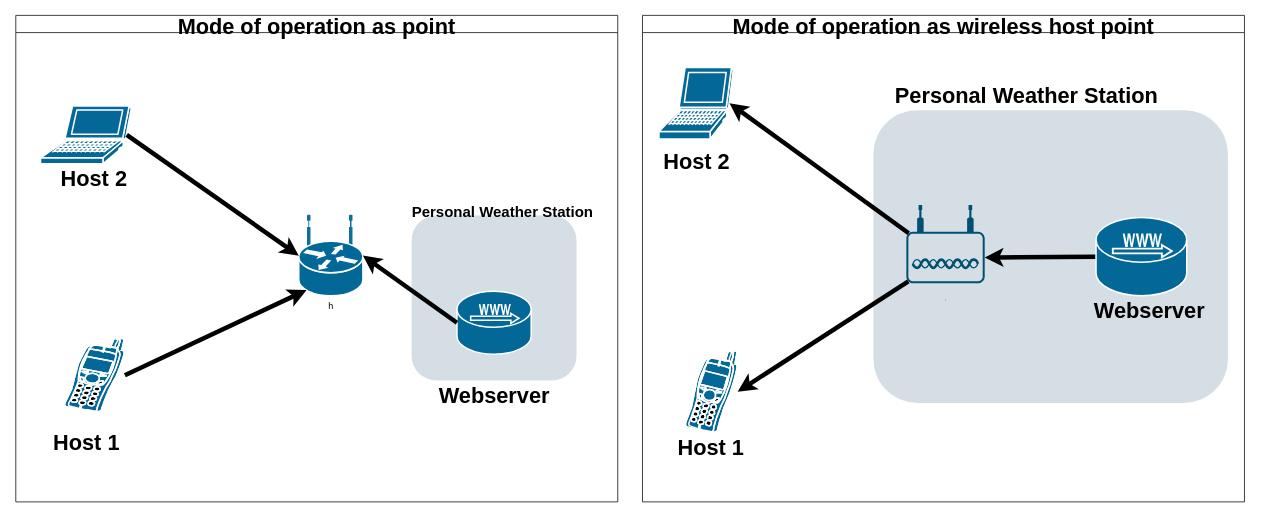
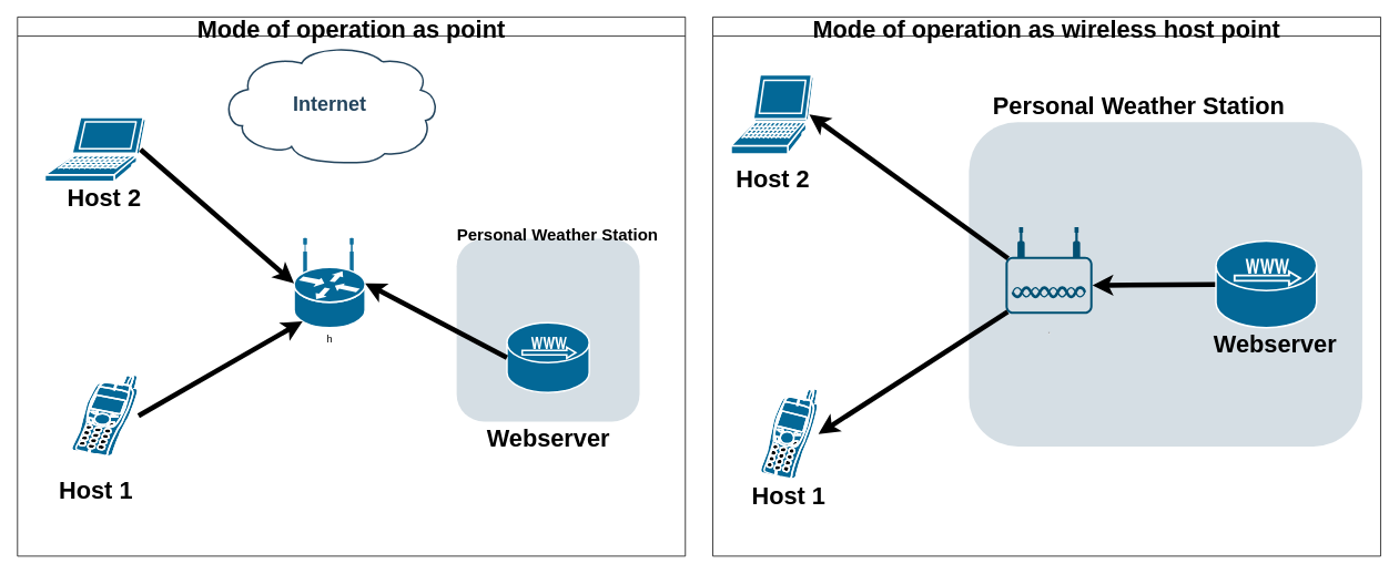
  <mxCell id="0" />
  <mxCell id="1" parent="0" />
  <mxCell id="2" value="Mode of operation as point" style="swimlane;fontSize=29;" parent="1" vertex="1"><mxGeometry x="20" y="20" width="803" height="649" as="geometry" /></mxCell>
- <mxCell id="3" value="h" style="shape=mxgraph.cisco.routers.wireless_router;sketch=0;html=1;pointerEvents=1;dashed=0;fillColor=#036897;strokeColor=#ffffff;strokeWidth=2;verticalLabelPosition=bottom;verticalAlign=top;align=center;outlineConnect=0;" parent="2" vertex="1"><mxGeometry x="377.5" y="267" width="85.5" height="107" as="geometry" /></mxCell>
+ <mxCell id="3" value="h" style="shape=mxgraph.cisco.routers.wireless_router;sketch=0;html=1;pointerEvents=1;dashed=0;fillColor=#036897;strokeColor=#ffffff;strokeWidth=2;verticalLabelPosition=bottom;verticalAlign=top;align=center;outlineConnect=0;" parent="2" vertex="1"><mxGeometry x="332.5" y="267" width="85.5" height="107" as="geometry" /></mxCell>
  <mxCell id="4" value="" style="shape=mxgraph.cisco.modems_and_phones.cell_phone;sketch=0;html=1;pointerEvents=1;dashed=0;fillColor=#036897;strokeColor=#ffffff;strokeWidth=2;verticalLabelPosition=bottom;verticalAlign=top;align=center;outlineConnect=0;" parent="2" vertex="1"><mxGeometry x="62.5" y="430.5" width="83" height="99" as="geometry" /></mxCell>
  <mxCell id="5" style="edgeStyle=none;rounded=0;orthogonalLoop=1;jettySize=auto;html=1;entryX=0.12;entryY=0.93;entryDx=0;entryDy=0;entryPerimeter=0;exitX=1;exitY=0.5;exitDx=0;exitDy=0;exitPerimeter=0;strokeWidth=6;" parent="2" source="4" target="3" edge="1"><mxGeometry relative="1" as="geometry"><mxPoint x="489" y="626" as="sourcePoint" /></mxGeometry></mxCell>
  <mxCell id="6" value="" style="shape=mxgraph.cisco.computers_and_peripherals.laptop;sketch=0;html=1;pointerEvents=1;dashed=0;fillColor=#036897;strokeColor=#ffffff;strokeWidth=2;verticalLabelPosition=bottom;verticalAlign=top;align=center;outlineConnect=0;" parent="2" vertex="1"><mxGeometry x="33" y="121" width="121" height="77" as="geometry" /></mxCell>
  <mxCell id="7" style="edgeStyle=none;rounded=0;orthogonalLoop=1;jettySize=auto;html=1;exitX=0.95;exitY=0.5;exitDx=0;exitDy=0;exitPerimeter=0;entryX=0;entryY=0.5;entryDx=0;entryDy=0;entryPerimeter=0;strokeWidth=6;" parent="2" source="6" target="3" edge="1"><mxGeometry relative="1" as="geometry" /></mxCell>
  <mxCell id="8" value="Host 2" style="text;strokeColor=none;fillColor=none;html=1;fontSize=29;fontStyle=1;verticalAlign=middle;align=center;" parent="2" vertex="1"><mxGeometry x="54" y="198" width="100" height="40" as="geometry" /></mxCell>
  <mxCell id="9" value="Host 1" style="text;strokeColor=none;fillColor=none;html=1;fontSize=29;fontStyle=1;verticalAlign=middle;align=center;" parent="2" vertex="1"><mxGeometry x="43.5" y="550" width="100" height="40" as="geometry" /></mxCell>
  <mxCell id="10" value="" style="rounded=1;whiteSpace=wrap;html=1;strokeColor=none;fillColor=#BAC8D3;fontSize=24;fontColor=#23445D;align=center;opacity=60;" parent="2" vertex="1"><mxGeometry x="528" y="267" width="220" height="220" as="geometry" /></mxCell>
  <mxCell id="11" value="Personal Weather Station" style="text;strokeColor=none;fillColor=none;html=1;fontSize=20&#10;;fontStyle=1;verticalAlign=middle;align=center;" parent="2" vertex="1"><mxGeometry x="627" y="256" width="44" height="11" as="geometry" /></mxCell>
  <mxCell id="12" value="Webserver" style="text;strokeColor=none;fillColor=none;html=1;fontSize=29;fontStyle=1;verticalAlign=middle;align=center;" parent="2" vertex="1"><mxGeometry x="588" y="488" width="100" height="40" as="geometry" /></mxCell>
+ <mxCell id="13" value="Internet" style="shape=mxgraph.cisco.storage.cloud;html=1;dashed=0;strokeColor=#23445D;fillColor=#ffffff;strokeWidth=2;fontFamily=Helvetica;fontSize=24;fontColor=#23445D;align=center;fontStyle=1" parent="2" vertex="1"><mxGeometry x="243.25" y="33" width="264" height="143" as="geometry" /></mxCell>
  <mxCell id="14" value="" style="shape=mxgraph.cisco.servers.microwebserver;sketch=0;html=1;pointerEvents=1;dashed=0;fillColor=#036897;strokeColor=#ffffff;strokeWidth=2;verticalLabelPosition=bottom;verticalAlign=top;align=center;outlineConnect=0;" parent="2" vertex="1"><mxGeometry x="588.5" y="368" width="99" height="84" as="geometry" /></mxCell>
  <mxCell id="15" style="edgeStyle=none;rounded=0;orthogonalLoop=1;jettySize=auto;html=1;exitX=0;exitY=0.5;exitDx=0;exitDy=0;exitPerimeter=0;entryX=1;entryY=0.5;entryDx=0;entryDy=0;entryPerimeter=0;strokeWidth=6;" parent="2" source="14" target="3" edge="1"><mxGeometry relative="1" as="geometry" /></mxCell>
  <mxCell id="16" value="Mode of operation as wireless host point" style="swimlane;fontSize=29;" parent="1" vertex="1"><mxGeometry x="856" y="20" width="803" height="649" as="geometry" /></mxCell>
  <mxCell id="17" value="" style="shape=mxgraph.cisco.computers_and_peripherals.laptop;sketch=0;html=1;pointerEvents=1;dashed=0;fillColor=#036897;strokeColor=#ffffff;strokeWidth=2;verticalLabelPosition=bottom;verticalAlign=top;align=center;outlineConnect=0;" parent="16" vertex="1"><mxGeometry x="22" y="69.5" width="99" height="95.5" as="geometry" /></mxCell>
  <mxCell id="18" value="" style="shape=mxgraph.cisco.modems_and_phones.cell_phone;sketch=0;html=1;pointerEvents=1;dashed=0;fillColor=#036897;strokeColor=#ffffff;strokeWidth=2;verticalLabelPosition=bottom;verticalAlign=top;align=center;outlineConnect=0;" parent="16" vertex="1"><mxGeometry x="55" y="447" width="72" height="110" as="geometry" /></mxCell>
  <mxCell id="19" value="Host 1" style="text;strokeColor=none;fillColor=none;html=1;fontSize=29;fontStyle=1;verticalAlign=middle;align=center;" parent="16" vertex="1"><mxGeometry x="41" y="557" width="100" height="40" as="geometry" /></mxCell>
  <mxCell id="20" value="Host 2" style="text;strokeColor=none;fillColor=none;html=1;fontSize=29;fontStyle=1;verticalAlign=middle;align=center;" parent="16" vertex="1"><mxGeometry x="22" y="176" width="100" height="40" as="geometry" /></mxCell>
  <mxCell id="21" value="" style="rounded=1;whiteSpace=wrap;html=1;strokeColor=none;fillColor=#BAC8D3;fontSize=24;fontColor=#23445D;align=center;opacity=60;" parent="16" vertex="1"><mxGeometry x="308" y="126.5" width="473" height="390.5" as="geometry" /></mxCell>
  <mxCell id="22" value="&lt;hr&gt;" style="points=[[0.03,0.36,0],[0.18,0,0],[0.5,0.34,0],[0.82,0,0],[0.97,0.36,0],[1,0.67,0],[0.975,0.975,0],[0.5,1,0],[0.025,0.975,0],[0,0.67,0]];verticalLabelPosition=bottom;sketch=0;html=1;verticalAlign=top;aspect=fixed;align=center;pointerEvents=1;shape=mxgraph.cisco19.wireless_access_point;fillColor=#005073;strokeColor=none;fontSize=29;" parent="16" vertex="1"><mxGeometry x="352" y="253" width="104.5" height="104.5" as="geometry" /></mxCell>
  <mxCell id="23" style="edgeStyle=none;rounded=1;orthogonalLoop=1;jettySize=auto;html=1;entryX=1;entryY=0.67;entryDx=0;entryDy=0;entryPerimeter=0;fontSize=29;strokeWidth=6;" parent="16" source="24" target="22" edge="1"><mxGeometry relative="1" as="geometry" /></mxCell>
  <mxCell id="24" value="" style="shape=mxgraph.cisco.servers.microwebserver;sketch=0;html=1;pointerEvents=1;dashed=0;fillColor=#036897;strokeColor=#ffffff;strokeWidth=2;verticalLabelPosition=bottom;verticalAlign=top;align=center;outlineConnect=0;" parent="16" vertex="1"><mxGeometry x="605" y="269.5" width="121" height="104.5" as="geometry" /></mxCell>
  <mxCell id="25" value="Personal Weather Station" style="text;strokeColor=none;fillColor=none;html=1;fontSize=29;fontStyle=1;verticalAlign=middle;align=center;" parent="16" vertex="1"><mxGeometry x="462" y="86.5" width="100" height="40" as="geometry" /></mxCell>
  <mxCell id="26" value="Webserver" style="text;strokeColor=none;fillColor=none;html=1;fontSize=29;fontStyle=1;verticalAlign=middle;align=center;" parent="16" vertex="1"><mxGeometry x="626" y="374" width="100" height="40" as="geometry" /></mxCell>
  <mxCell id="27" style="edgeStyle=none;rounded=1;orthogonalLoop=1;jettySize=auto;html=1;exitX=0.03;exitY=0.36;exitDx=0;exitDy=0;exitPerimeter=0;entryX=0.95;entryY=0.5;entryDx=0;entryDy=0;entryPerimeter=0;fontSize=29;strokeWidth=6;" parent="16" source="22" target="17" edge="1"><mxGeometry relative="1" as="geometry" /></mxCell>
  <mxCell id="28" style="edgeStyle=none;rounded=1;orthogonalLoop=1;jettySize=auto;html=1;exitX=0.025;exitY=0.975;exitDx=0;exitDy=0;exitPerimeter=0;entryX=1;entryY=0.5;entryDx=0;entryDy=0;entryPerimeter=0;fontSize=29;strokeWidth=6;" parent="16" source="22" target="18" edge="1"><mxGeometry relative="1" as="geometry" /></mxCell>
